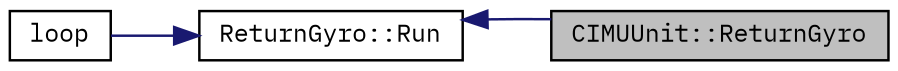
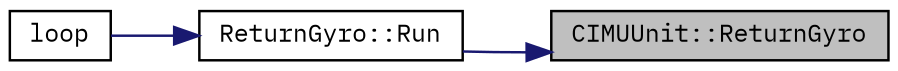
  digraph {
    fontname="IBM Plex Mono"
    rankdir=RL
    node [color=black fontname="IBM Plex Mono" fontsize=10 shape=record]
    edge [color=midnightblue dir=back fontname="IBM Plex Mono" fontsize=10 labelfontname=Helvetica labelfontsize=10 style=solid]
    n1 [fillcolor=grey75 fontcolor=black height=0.2 label="CIMUUnit::ReturnGyro" style=filled width=0.4]
    n2 [height=0.2 label="ReturnGyro::Run" width=0.4]
    n3 [height=0.2 label=loop width=0.4]
-   n2 -> n1
+   n1 -> n2
    n2 -> n3
  }
